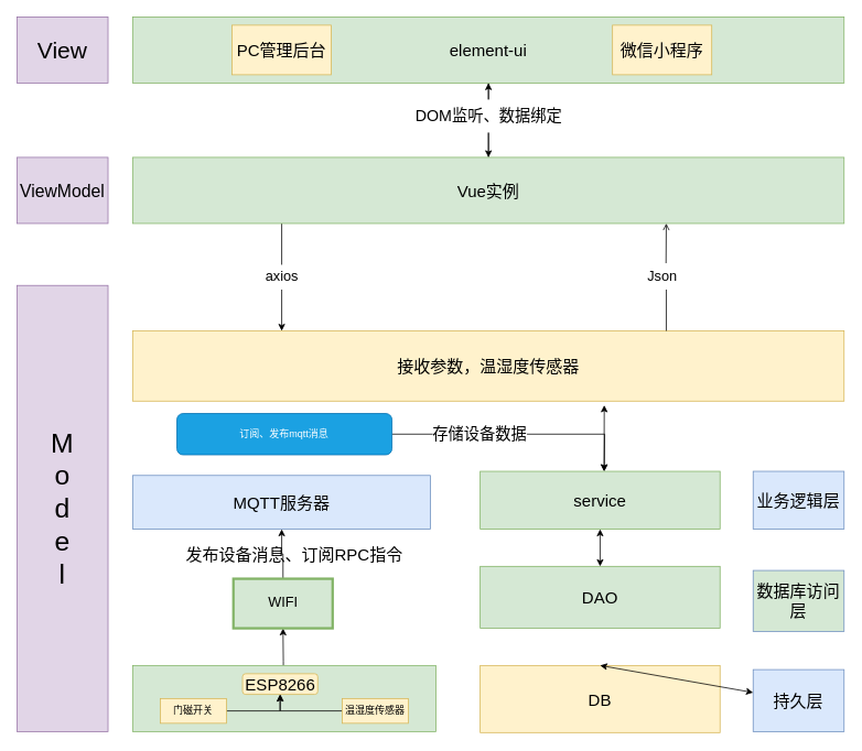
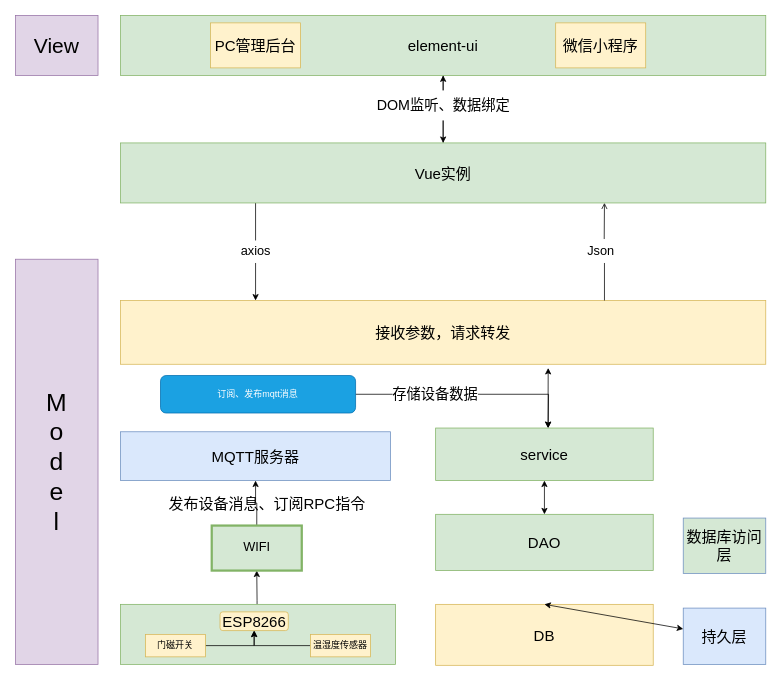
  <mxCell id="0" />
  <mxCell id="1" parent="0" />
  <mxCell id="2" value="service" style="rounded=0;whiteSpace=wrap;html=1;fontSize=20;fillColor=#d5e8d4;strokeColor=#82b366;" parent="1" vertex="1"><mxGeometry x="580" y="570" width="290" height="70" as="geometry" /></mxCell>
  <mxCell id="3" style="edgeStyle=orthogonalEdgeStyle;rounded=0;orthogonalLoop=1;jettySize=auto;html=1;entryX=0.5;entryY=1;entryDx=0;entryDy=0;fontSize=17;" parent="1" source="4" target="19" edge="1"><mxGeometry relative="1" as="geometry"><Array as="points"><mxPoint x="342" y="800" /><mxPoint x="342" y="800" /></Array></mxGeometry></mxCell>
  <mxCell id="4" value="" style="rounded=0;whiteSpace=wrap;html=1;fillColor=#d5e8d4;strokeColor=#82b366;" parent="1" vertex="1"><mxGeometry y="805" width="366.56" height="80" as="geometry" x="160" /></mxCell>
  <mxCell id="5" style="edgeStyle=orthogonalEdgeStyle;rounded=0;orthogonalLoop=1;jettySize=auto;html=1;entryX=0.5;entryY=1;entryDx=0;entryDy=0;fontSize=17;" parent="1" source="6" target="17" edge="1"><mxGeometry relative="1" as="geometry" /></mxCell>
  <mxCell id="6" value="门磁开关" style="rounded=0;whiteSpace=wrap;html=1;fillColor=#fff2cc;strokeColor=#d6b656;" parent="1" vertex="1"><mxGeometry x="193.12" y="845" width="80" height="30" as="geometry" /></mxCell>
  <mxCell id="7" style="edgeStyle=orthogonalEdgeStyle;rounded=0;orthogonalLoop=1;jettySize=auto;html=1;entryX=0.5;entryY=1;entryDx=0;entryDy=0;fontSize=17;" parent="1" source="8" target="17" edge="1"><mxGeometry relative="1" as="geometry" /></mxCell>
  <mxCell id="8" value="温湿度传感器" style="rounded=0;whiteSpace=wrap;html=1;fillColor=#fff2cc;strokeColor=#d6b656;" parent="1" vertex="1"><mxGeometry x="413.12" y="845" width="80" height="30" as="geometry" /></mxCell>
  <mxCell id="9" value="MQTT服务器" style="rounded=0;whiteSpace=wrap;html=1;fontSize=20;fillColor=#dae8fc;strokeColor=#6c8ebf;" parent="1" vertex="1"><mxGeometry y="575" width="360" height="65" as="geometry" x="160" /></mxCell>
  <mxCell id="10" style="edgeStyle=orthogonalEdgeStyle;rounded=0;orthogonalLoop=1;jettySize=auto;html=1;entryX=0.5;entryY=0;entryDx=0;entryDy=0;fontSize=19;fontColor=#000000;" parent="1" source="11" target="26" edge="1"><mxGeometry relative="1" as="geometry" /></mxCell>
  <mxCell id="11" value="element-ui" style="rounded=0;whiteSpace=wrap;html=1;fontSize=20;fillColor=#d5e8d4;strokeColor=#82b366;" parent="1" vertex="1"><mxGeometry y="20" width="860" height="80" as="geometry" x="160" /></mxCell>
  <mxCell id="12" value="PC管理后台" style="rounded=0;whiteSpace=wrap;html=1;fontSize=20;fillColor=#fff2cc;strokeColor=#d6b656;" parent="1" vertex="1"><mxGeometry x="280" y="30" width="120" height="60" as="geometry" /></mxCell>
  <mxCell id="13" value="微信小程序" style="rounded=0;whiteSpace=wrap;html=1;fontSize=20;fillColor=#fff2cc;strokeColor=#d6b656;" parent="1" vertex="1"><mxGeometry x="740" y="30" width="120" height="60" as="geometry" /></mxCell>
  <mxCell id="14" value="发布设备消息、订阅RPC指令" style="text;html=1;align=center;verticalAlign=middle;resizable=0;points=[];autosize=1;strokeColor=none;fillColor=none;fontSize=20;" parent="1" vertex="1"><mxGeometry x="210" y="650" width="290" height="40" as="geometry" /></mxCell>
  <mxCell id="15" value="DB" style="rounded=0;whiteSpace=wrap;html=1;fontSize=20;fillColor=#fff2cc;strokeColor=#d6b656;" parent="1" vertex="1"><mxGeometry x="580" y="805" width="290" height="81.25" as="geometry" /></mxCell>
- <mxCell id="16" value="接收参数，温湿度传感器" style="rounded=0;whiteSpace=wrap;html=1;fontSize=20;fillColor=#fff2cc;strokeColor=#d6b656;" parent="1" vertex="1"><mxGeometry y="400" width="860" height="85" as="geometry" x="160" /></mxCell>
+ <mxCell id="16" value="接收参数，请求转发" style="rounded=0;whiteSpace=wrap;html=1;fontSize=20;fillColor=#fff2cc;strokeColor=#d6b656;" parent="1" vertex="1"><mxGeometry y="400" width="860" height="85" as="geometry" x="160" /></mxCell>
  <mxCell id="17" value="&lt;h3&gt;&lt;span style=&quot;font-weight: normal;&quot;&gt;&lt;font style=&quot;font-size: 20px;&quot;&gt;ESP8266&lt;/font&gt;&lt;/span&gt;&lt;/h3&gt;" style="whiteSpace=wrap;html=1;fillColor=#fff2cc;strokeColor=#d6b656;rounded=1;" parent="1" vertex="1"><mxGeometry x="292.62" y="815" width="91" height="25" as="geometry" /></mxCell>
  <mxCell id="18" style="edgeStyle=orthogonalEdgeStyle;rounded=0;orthogonalLoop=1;jettySize=auto;html=1;entryX=0.5;entryY=1;entryDx=0;entryDy=0;fontSize=6;fontColor=#000000;" parent="1" source="19" target="9" edge="1"><mxGeometry relative="1" as="geometry" /></mxCell>
  <mxCell id="19" value="WIFI" style="rounded=0;whiteSpace=wrap;html=1;fontSize=17;strokeWidth=3;fillColor=#d5e8d4;strokeColor=#82b366;" parent="1" vertex="1"><mxGeometry x="281.56" y="700" width="120" height="60" as="geometry" /></mxCell>
  <mxCell id="20" value="持久层" style="rounded=0;whiteSpace=wrap;html=1;fontSize=20;fillColor=#dae8fc;strokeColor=#6c8ebf;" parent="1" vertex="1"><mxGeometry x="910" y="810" width="110" height="75" as="geometry" /></mxCell>
- <mxCell id="21" value="业务逻辑层" style="rounded=0;whiteSpace=wrap;html=1;fontSize=20;fillColor=#dae8fc;strokeColor=#6c8ebf;" parent="1" vertex="1"><mxGeometry x="910" y="570" width="110" height="70" as="geometry" /></mxCell>
  <mxCell id="22" value="DAO" style="rounded=0;whiteSpace=wrap;html=1;fontSize=20;fillColor=#d5e8d4;strokeColor=#82b366;" parent="1" vertex="1"><mxGeometry x="580" y="685" width="290" height="75" as="geometry" /></mxCell>
  <mxCell id="23" value="数据库访问层" style="rounded=0;whiteSpace=wrap;html=1;fontSize=20;fillColor=#d5e8d4;strokeColor=#6c8ebf;" parent="1" vertex="1"><mxGeometry x="910" y="690" width="110" height="73.75" as="geometry" /></mxCell>
  <mxCell id="24" style="edgeStyle=orthogonalEdgeStyle;rounded=0;orthogonalLoop=1;jettySize=auto;html=1;entryX=0.5;entryY=1;entryDx=0;entryDy=0;fontSize=19;fontColor=#000000;" parent="1" source="26" target="11" edge="1"><mxGeometry relative="1" as="geometry" /></mxCell>
  <mxCell id="25" style="edgeStyle=orthogonalEdgeStyle;rounded=0;orthogonalLoop=1;jettySize=auto;html=1;fontSize=6;fontColor=#000000;" parent="1" source="26" edge="1"><mxGeometry relative="1" as="geometry"><Array as="points"><mxPoint x="340" y="400" /></Array><mxPoint x="340" y="400" as="targetPoint" /></mxGeometry></mxCell>
  <mxCell id="26" value="Vue实例" style="rounded=0;whiteSpace=wrap;html=1;fontSize=20;fillColor=#d5e8d4;strokeColor=#82b366;" parent="1" vertex="1"><mxGeometry y="190" width="860" height="80" as="geometry" x="160" /></mxCell>
  <mxCell id="27" value="M&lt;br style=&quot;font-size: 33px;&quot;&gt;o&lt;br style=&quot;font-size: 33px;&quot;&gt;d&lt;br style=&quot;font-size: 33px;&quot;&gt;e&lt;br style=&quot;font-size: 33px;&quot;&gt;l" style="rounded=0;whiteSpace=wrap;html=1;labelBackgroundColor=none;fontSize=33;fillColor=#e1d5e7;strokeColor=#9673a6;" parent="1" vertex="1"><mxGeometry x="20" y="345" width="110" height="540" as="geometry" /></mxCell>
- <mxCell id="28" value="&lt;span style=&quot;font-size: 21px;&quot;&gt;ViewModel&lt;/span&gt;" style="rounded=0;whiteSpace=wrap;html=1;labelBackgroundColor=none;fontSize=21;fillColor=#e1d5e7;strokeColor=#9673a6;" parent="1" vertex="1"><mxGeometry x="20" y="190" width="110" height="80" as="geometry" /></mxCell>
  <mxCell id="29" value="&lt;span style=&quot;font-size: 28px;&quot;&gt;View&lt;/span&gt;" style="rounded=0;whiteSpace=wrap;html=1;labelBackgroundColor=none;fontSize=28;fillColor=#e1d5e7;strokeColor=#9673a6;" parent="1" vertex="1"><mxGeometry x="20" y="20" width="110" height="80" as="geometry" /></mxCell>
  <mxCell id="30" value="DOM监听、数据绑定" style="text;html=1;align=center;verticalAlign=middle;resizable=0;points=[];autosize=1;fontSize=19;fillColor=default;" parent="1" vertex="1"><mxGeometry x="490" y="120" width="200" height="40" as="geometry" /></mxCell>
  <mxCell id="31" value="axios" style="text;html=1;align=center;verticalAlign=middle;resizable=0;points=[];autosize=1;strokeColor=none;fillColor=default;fontSize=17;fontColor=#000000;" parent="1" vertex="1"><mxGeometry x="310" y="320" width="60" height="30" as="geometry" /></mxCell>
  <mxCell id="32" value="" style="endArrow=classic;startArrow=classic;html=1;rounded=0;fontSize=6;fontColor=#000000;exitX=0.5;exitY=0;exitDx=0;exitDy=0;" parent="1" source="15" target="20" edge="1"><mxGeometry width="50" height="50" relative="1" as="geometry"><mxPoint x="710" y="800" as="sourcePoint" /><mxPoint x="710" y="760" as="targetPoint" /></mxGeometry></mxCell>
  <mxCell id="33" value="" style="endArrow=classic;startArrow=classic;html=1;rounded=0;fontSize=6;fontColor=#000000;entryX=0.5;entryY=1;entryDx=0;entryDy=0;exitX=0.5;exitY=0;exitDx=0;exitDy=0;" parent="1" source="22" target="2" edge="1"><mxGeometry width="50" height="50" relative="1" as="geometry"><mxPoint x="530" y="710" as="sourcePoint" /><mxPoint x="580" y="660" as="targetPoint" /></mxGeometry></mxCell>
  <mxCell id="34" value="" style="endArrow=classic;startArrow=classic;html=1;rounded=0;fontSize=6;fontColor=#000000;" parent="1" edge="1"><mxGeometry width="50" height="50" relative="1" as="geometry"><mxPoint x="729.82" y="570" as="sourcePoint" /><mxPoint x="730" y="490" as="targetPoint" /></mxGeometry></mxCell>
  <mxCell id="35" style="edgeStyle=orthogonalEdgeStyle;rounded=0;orthogonalLoop=1;jettySize=auto;html=1;" edge="1" parent="1" source="37"><mxGeometry relative="1" as="geometry"><mxPoint x="730" y="570" as="targetPoint" /></mxGeometry></mxCell>
  <mxCell id="36" value="&lt;font style=&quot;font-size: 19px;&quot;&gt;存储设备数据&lt;/font&gt;" style="edgeLabel;html=1;align=center;verticalAlign=middle;resizable=0;points=[];fontSize=19;" vertex="1" connectable="0" parent="35"><mxGeometry x="-0.308" relative="1" as="geometry"><mxPoint as="offset" /></mxGeometry></mxCell>
  <mxCell id="37" value="订阅、发布mqtt消息" style="rounded=1;whiteSpace=wrap;html=1;fillColor=#1ba1e2;strokeColor=#006EAF;fontColor=#ffffff;" vertex="1" parent="1"><mxGeometry x="213.28" y="500" width="260" height="50" as="geometry" /></mxCell>
  <mxCell id="38" value="" style="endArrow=open;html=1;rounded=0;fontSize=19;entryX=0.75;entryY=1;entryDx=0;entryDy=0;exitX=0.578;exitY=-0.063;exitDx=0;exitDy=0;startArrow=none;exitPerimeter=0;" edge="1" parent="1" source="39" target="26"><mxGeometry width="50" height="50" relative="1" as="geometry"><mxPoint x="760" y="370" as="sourcePoint" /><mxPoint x="810" y="320" as="targetPoint" /></mxGeometry></mxCell>
  <mxCell id="39" value="Json" style="text;html=1;align=center;verticalAlign=middle;resizable=0;points=[];autosize=1;strokeColor=none;fillColor=default;fontSize=17;" parent="1" vertex="1"><mxGeometry x="770" y="320" width="60" height="30" as="geometry" /></mxCell>
  <mxCell id="40" value="" style="endArrow=none;html=1;rounded=0;fontSize=19;exitX=0.75;exitY=0;exitDx=0;exitDy=0;" edge="1" parent="1" source="16"><mxGeometry width="50" height="50" relative="1" as="geometry"><mxPoint x="805" y="400" as="sourcePoint" /><mxPoint x="805" y="350" as="targetPoint" /></mxGeometry></mxCell>
